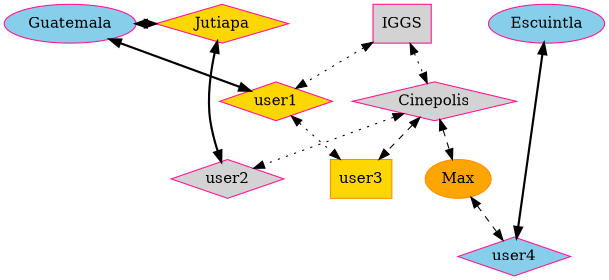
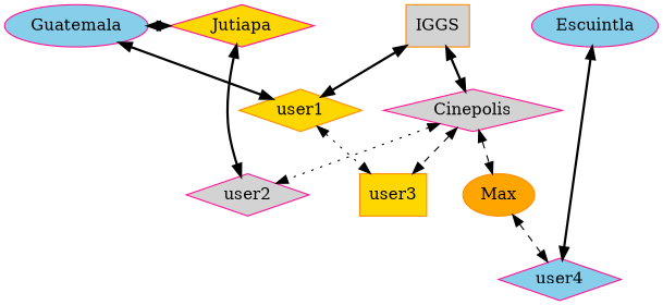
  digraph {
    rankdir=TB
    node [color=deeppink fillcolor=skyblue shape=diamond style=filled]
    edge [dir=both style=bold]
    n1 [label=Guatemala shape=ellipse]
    n2 [fillcolor=gold label=Jutiapa]
    n3 [label=Escuintla shape=ellipse]
-   n4 [fillcolor=gold label=user1]
+   n4 [color=darkorange fillcolor=gold label=user1]
    n5 [fillcolor=lightgrey label=user2]
    n6 [label=user4]
    n7 [color=darkorange fillcolor=gold label=user3 shape=box]
-   n8 [fillcolor=lightgrey label=IGGS shape=box]
+   n8 [color=darkorange fillcolor=lightgrey label=IGGS shape=box]
    n9 [fillcolor=lightgrey label=Cinepolis]
    n10 [color=darkorange fillcolor=orange label=Max shape=ellipse]
    subgraph sub_1 {
      rank=same
      n1
      n2
      n3
    }
    n1 -> n2
    n1 -> n4
    n2 -> n5
    n3 -> n6
    n4 -> n7 [style=dotted]
-   n8 -> n4 [style=dotted]
-   n8 -> n9 [style=dotted]
+   n8 -> n4
+   n8 -> n9
    n9 -> n5 [style=dotted]
    n9 -> n7 [style=dashed]
    n9 -> n10 [style=dashed]
    n10 -> n6 [style=dashed]
  }
